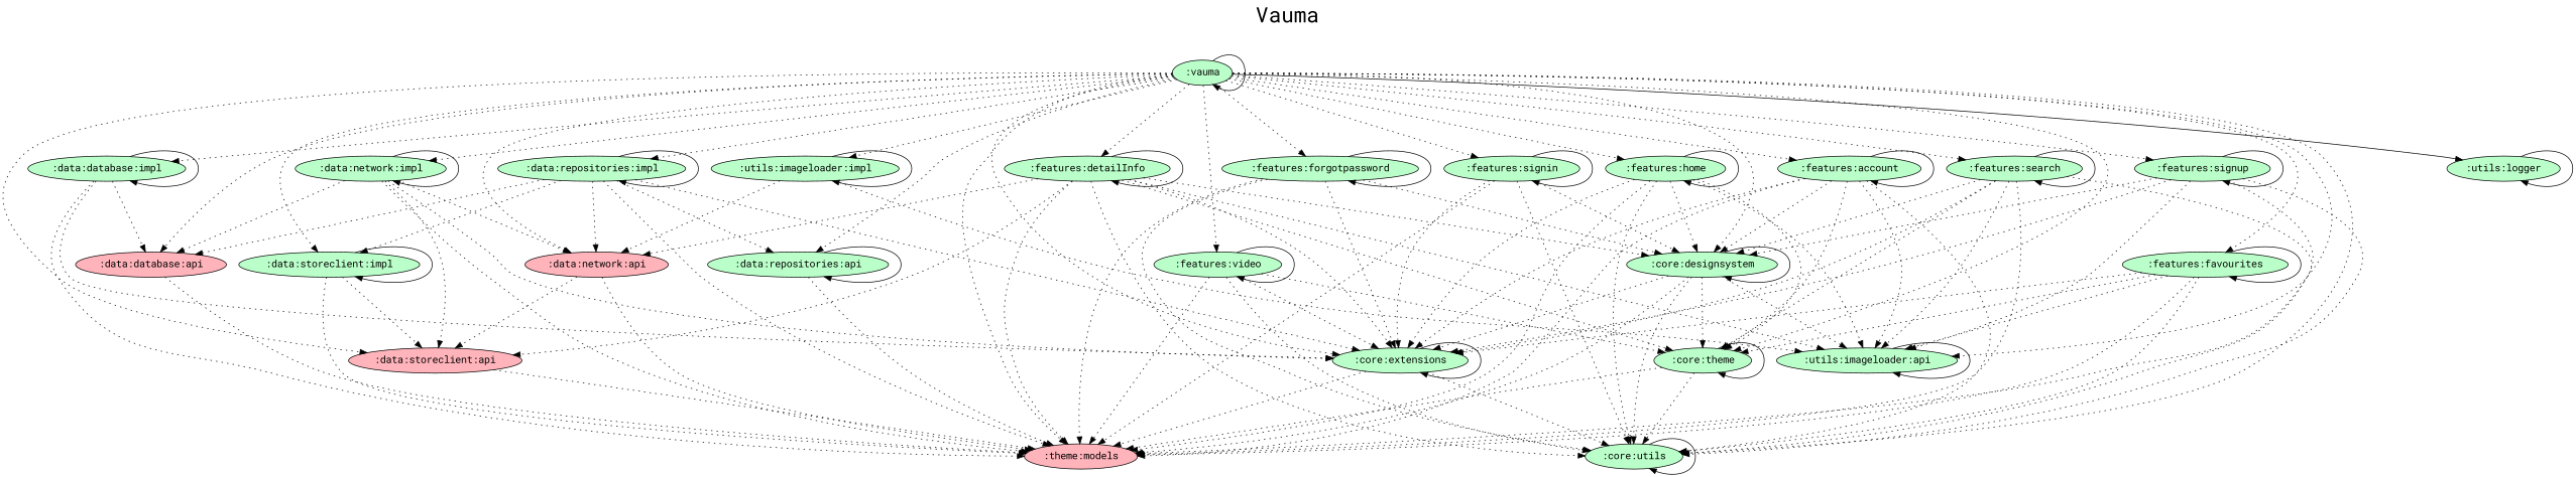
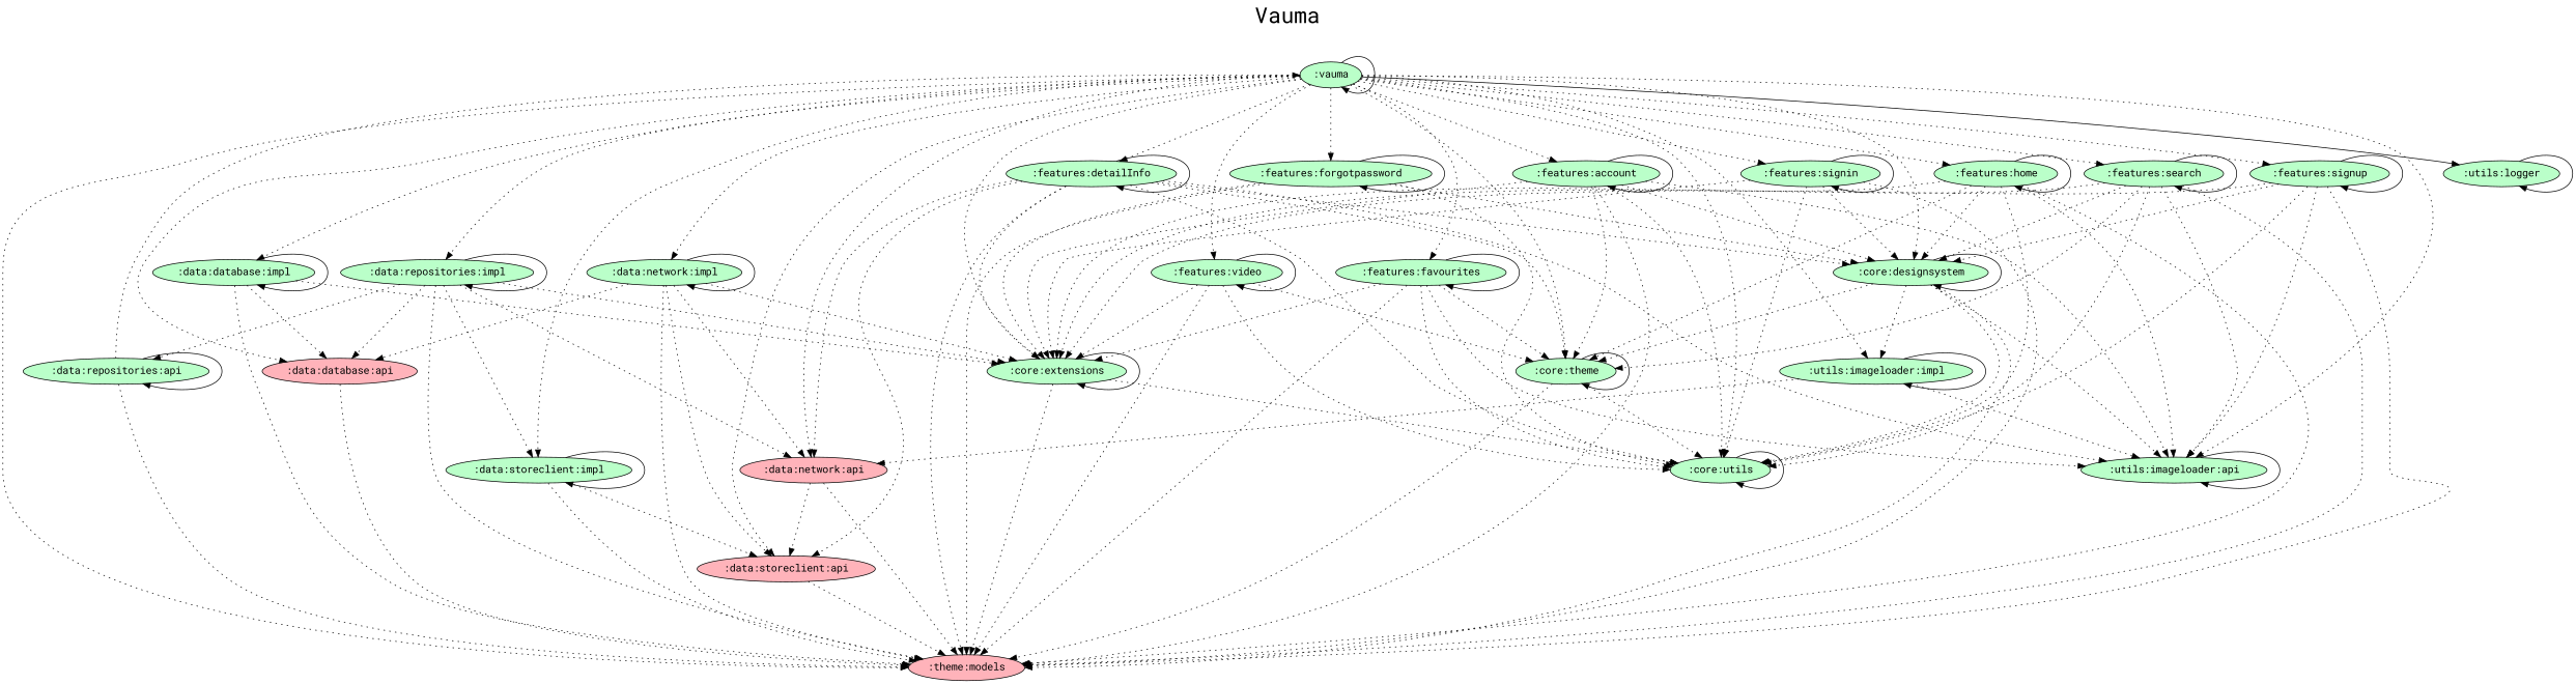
  digraph {
    fontname="Roboto Mono"
    fontsize=30
    label="Vauma\n "
    labelloc=t
    rankdir=TB
    ranksep=1.4
    node [fillcolor="#baffc9" fontname="Roboto Mono" style=filled]
    edge [fontname="Roboto Mono" style=dotted]
    ":core:designsystem"
    ":core:extensions"
    n3 [fillcolor="#ffb3ba" label=":theme:models"]
    ":core:theme"
    ":core:utils"
    ":utils:imageloader:api"
    ":data:database:api" [fillcolor="#ffb3ba"]
    ":data:database:impl"
    ":data:network:api" [fillcolor="#ffb3ba"]
    ":data:storeclient:api" [fillcolor="#ffb3ba"]
    ":data:network:impl"
    ":data:repositories:api"
    ":data:repositories:impl"
    ":data:storeclient:impl"
    ":features:account"
    ":features:detailInfo"
    ":features:favourites"
    ":features:forgotpassword"
    ":features:home"
    ":features:search"
    ":features:signin"
    ":features:signup"
    ":features:video"
    ":utils:imageloader:impl"
    ":utils:logger"
    ":vauma"
    subgraph sub_1 {
      rank=same
    }
    ":core:designsystem" -> ":core:designsystem" [style=""]
-   ":core:designsystem" -> ":core:extensions"
+   ":core:designsystem" -> ":utils:imageloader:impl"
    ":core:designsystem" -> n3
    ":core:designsystem" -> ":core:theme"
    ":core:designsystem" -> ":core:utils"
    ":core:designsystem" -> ":utils:imageloader:api"
    ":core:extensions" -> ":core:extensions" [style=""]
    ":core:extensions" -> n3
    ":core:extensions" -> ":core:utils"
    ":core:theme" -> n3
    ":core:theme" -> ":core:theme" [style=""]
    ":core:theme" -> ":core:utils"
    ":core:utils" -> ":core:utils" [style=""]
    ":utils:imageloader:api" -> ":utils:imageloader:api" [style=""]
    ":data:database:api" -> n3
    ":data:database:impl" -> ":core:extensions"
    ":data:database:impl" -> n3
    ":data:database:impl" -> ":data:database:api"
    ":data:database:impl" -> ":data:database:impl" [style=""]
    ":data:network:api" -> n3
    ":data:network:api" -> ":data:storeclient:api"
    ":data:storeclient:api" -> n3
    ":data:network:impl" -> ":core:extensions"
    ":data:network:impl" -> n3
    ":data:network:impl" -> ":data:database:api"
    ":data:network:impl" -> ":data:network:api"
    ":data:network:impl" -> ":data:storeclient:api"
    ":data:network:impl" -> ":data:network:impl" [style=""]
    ":data:repositories:api" -> n3
    ":data:repositories:api" -> ":data:repositories:api" [style=""]
    ":data:repositories:impl" -> ":core:extensions"
    ":data:repositories:impl" -> n3
    ":data:repositories:impl" -> ":data:database:api"
    ":data:repositories:impl" -> ":data:network:api"
    ":data:repositories:impl" -> ":data:repositories:api"
    ":data:repositories:impl" -> ":data:repositories:impl" [style=""]
    ":data:repositories:impl" -> ":data:storeclient:impl"
    ":data:storeclient:impl" -> n3
    ":data:storeclient:impl" -> ":data:storeclient:api"
    ":data:storeclient:impl" -> ":data:storeclient:impl" [style=""]
    ":features:account" -> ":core:designsystem"
    ":features:account" -> ":core:extensions"
    ":features:account" -> n3
    ":features:account" -> ":core:theme"
    ":features:account" -> ":core:utils"
    ":features:account" -> ":utils:imageloader:api"
    ":features:account" -> ":features:account" [style=""]
    ":features:detailInfo" -> ":core:designsystem"
    ":features:detailInfo" -> ":core:extensions"
    ":features:detailInfo" -> n3
    ":features:detailInfo" -> ":core:theme"
    ":features:detailInfo" -> ":core:utils"
    ":features:detailInfo" -> ":utils:imageloader:api"
    ":features:detailInfo" -> ":data:network:api"
    ":features:detailInfo" -> ":data:storeclient:api"
    ":features:detailInfo" -> ":features:detailInfo" [style=""]
    ":features:favourites" -> ":core:extensions"
    ":features:favourites" -> n3
    ":features:favourites" -> ":core:theme"
    ":features:favourites" -> ":core:utils"
    ":features:favourites" -> ":utils:imageloader:api"
    ":features:favourites" -> ":features:favourites" [style=""]
    ":features:forgotpassword" -> ":core:designsystem"
    ":features:forgotpassword" -> ":core:extensions"
    ":features:forgotpassword" -> n3
    ":features:forgotpassword" -> ":core:utils"
    ":features:forgotpassword" -> ":features:forgotpassword" [style=""]
    ":features:home" -> ":core:designsystem"
    ":features:home" -> ":core:extensions"
    ":features:home" -> n3
    ":features:home" -> ":core:theme"
    ":features:home" -> ":core:utils"
    ":features:home" -> ":utils:imageloader:api"
    ":features:home" -> ":features:home" [style=""]
    ":features:search" -> ":core:designsystem"
    ":features:search" -> ":core:extensions"
    ":features:search" -> n3
    ":features:search" -> ":core:theme"
    ":features:search" -> ":core:utils"
    ":features:search" -> ":utils:imageloader:api"
    ":features:search" -> ":features:search" [style=""]
    ":features:signin" -> ":core:designsystem"
    ":features:signin" -> ":core:extensions"
    ":features:signin" -> n3
    ":features:signin" -> ":core:utils"
    ":features:signin" -> ":features:signin" [style=""]
    ":features:signup" -> ":core:designsystem"
    ":features:signup" -> ":core:extensions"
    ":features:signup" -> n3
    ":features:signup" -> ":core:utils"
    ":features:signup" -> ":utils:imageloader:api"
    ":features:signup" -> ":features:signup" [style=""]
    ":features:video" -> ":core:extensions"
    ":features:video" -> n3
    ":features:video" -> ":core:theme"
    ":features:video" -> ":core:utils"
    ":features:video" -> ":features:video" [style=""]
    ":utils:imageloader:impl" -> ":utils:imageloader:api"
    ":utils:imageloader:impl" -> ":data:network:api"
    ":utils:imageloader:impl" -> ":utils:imageloader:impl" [style=""]
    ":utils:logger" -> ":utils:logger" [style=""]
    ":vauma" -> ":core:designsystem"
    ":vauma" -> ":core:extensions"
    ":vauma" -> n3
    ":vauma" -> ":core:theme"
    ":vauma" -> ":core:utils"
    ":vauma" -> ":utils:imageloader:api"
    ":vauma" -> ":data:database:api"
    ":vauma" -> ":data:database:impl"
    ":vauma" -> ":data:network:api"
    ":vauma" -> ":data:storeclient:api"
    ":vauma" -> ":data:network:impl"
-   ":vauma" -> ":data:repositories:api"
+   ":data:repositories:api" -> ":vauma"
    ":vauma" -> ":data:repositories:impl"
    ":vauma" -> ":data:storeclient:impl"
    ":vauma" -> ":features:account"
    ":vauma" -> ":features:detailInfo"
    ":vauma" -> ":features:favourites"
    ":vauma" -> ":features:forgotpassword"
    ":vauma" -> ":features:home"
    ":vauma" -> ":features:search"
    ":vauma" -> ":features:signin"
    ":vauma" -> ":features:signup"
    ":vauma" -> ":features:video"
    ":vauma" -> ":utils:imageloader:impl"
    ":vauma" -> ":utils:logger" [style=solid]
    ":vauma" -> ":vauma" [style=""]
  }
